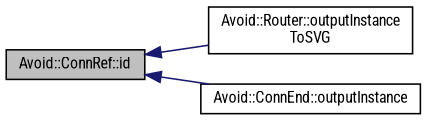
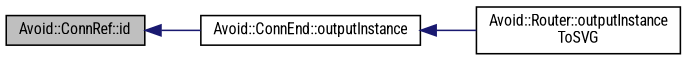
  digraph {
    fontname="Roboto Condensed"
    rankdir=LR
    node [color=black fillcolor=white fontname="Roboto Condensed" fontsize=10 shape=record style=filled]
    edge [color=midnightblue dir=back fontname="Roboto Condensed" fontsize=10 labelfontname=Helvetica labelfontsize=10 style=solid]
    n1 [fillcolor=grey75 fontcolor=black height=0.2 label="Avoid::ConnRef::id" width=0.4]
    n2 [height=0.2 label="Avoid::Router::outputInstance\lToSVG" width=0.4]
    n3 [height=0.2 label="Avoid::ConnEnd::outputInstance" width=0.4]
-   n1 -> n2
+   n3 -> n2
    n1 -> n3
  }
